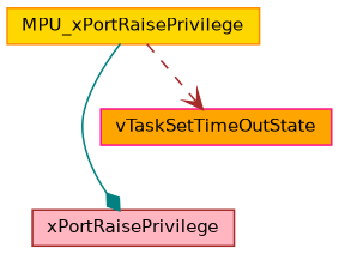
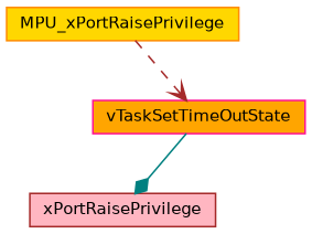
  digraph {
    rankdir=TB
    node [fontname=Helvetica fontsize=10 shape=record style=filled]
    edge [fontname=Helvetica fontsize=10 labelfontname=Helvetica labelfontsize=10]
    n1 [color=darkorange fillcolor=gold fontcolor=black height=0.2 label=MPU_xPortRaisePrivilege width=0.4]
    n2 [color=brown fillcolor=lightpink height=0.2 label=xPortRaisePrivilege width=0.4]
    n3 [color=deeppink fillcolor=orange height=0.2 label=vTaskSetTimeOutState width=0.4]
-   n1 -> n2 [arrowhead=diamond color=teal style=solid]
+   n3 -> n2 [arrowhead=diamond color=teal style=solid]
    n1 -> n3 [arrowhead=vee color=brown style=dashed]
  }
